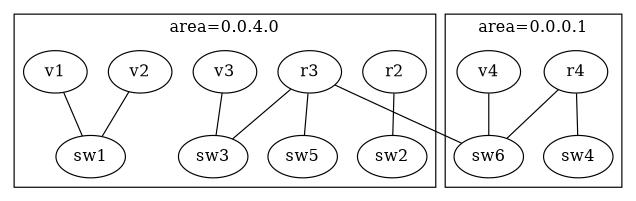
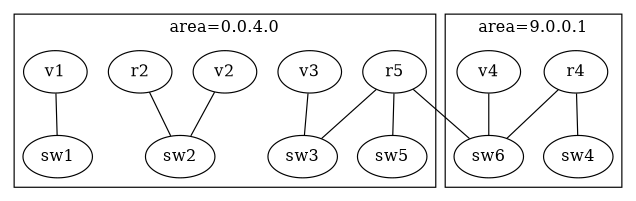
  digraph {
    edge [dir=none]
    r2
-   r3
+   r3 [label=r5]
    sw1
    sw2
    sw3
    sw5
    v1
    v2
    v3
    r4
    sw4
    sw6
    v4
    subgraph cluster_1 {
      label="area=0.0.4.0"
      r2
      r3
      sw1
      sw2
      sw3
      sw5
      v1
      v2
      v3
    }
    subgraph cluster_2 {
-     label="area=0.0.0.1"
+     label="area=9.0.0.1"
      r4
      sw4
      sw6
      v4
    }
    r2 -> sw2
    r3 -> sw3
    r3 -> sw5
    r3 -> sw6
    v1 -> sw1
-   v2 -> sw1
+   v2 -> sw2
    v3 -> sw3
    r4 -> sw4
    r4 -> sw6
    v4 -> sw6
  }
